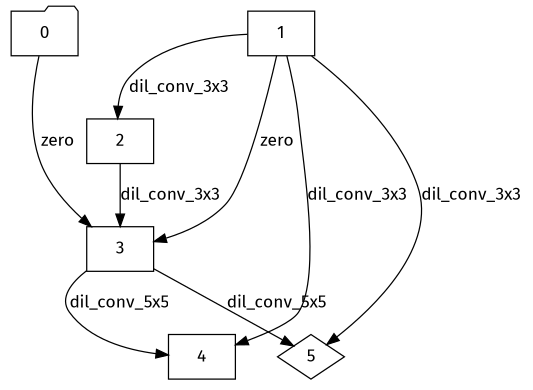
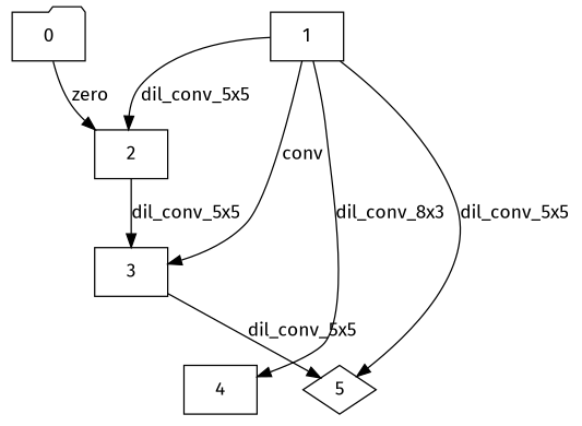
  digraph {
    fontname="Fira Sans"
    node [fontname="Fira Sans" shape=box]
    edge [fontname="Fira Sans"]
    0 [shape=folder]
    2
    1
    3
    4
    5 [shape=diamond]
-   0 -> 3 [label=zero]
-   2 -> 3 [label=dil_conv_3x3]
-   1 -> 2 [label=dil_conv_3x3]
-   1 -> 3 [label=zero]
-   1 -> 4 [label=dil_conv_3x3]
-   1 -> 5 [label=dil_conv_3x3]
-   3 -> 4 [label=dil_conv_5x5]
+   0 -> 2 [label=zero]
+   2 -> 3 [label=dil_conv_5x5]
+   1 -> 2 [label=dil_conv_5x5]
+   1 -> 3 [label=conv]
+   1 -> 4 [label=dil_conv_8x3]
+   1 -> 5 [label=dil_conv_5x5]
    3 -> 5 [label=dil_conv_5x5]
  }
